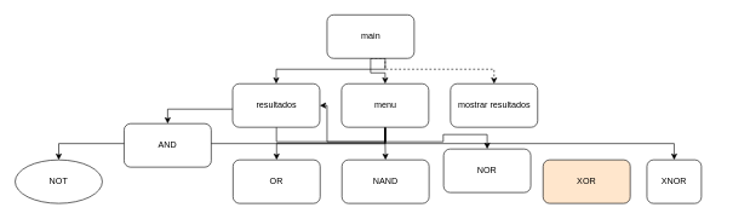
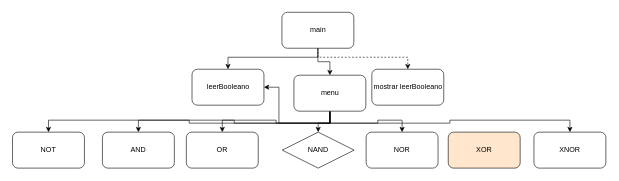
  <mxCell id="0" />
  <mxCell id="1" parent="0" />
  <mxCell id="2" style="edgeStyle=orthogonalEdgeStyle;rounded=0;orthogonalLoop=1;jettySize=auto;html=1;exitX=0.5;exitY=1;exitDx=0;exitDy=0;entryX=0.5;entryY=0;entryDx=0;entryDy=0;" edge="1" parent="1" source="5" target="14"><mxGeometry relative="1" as="geometry"><Array as="points"><mxPoint x="529.5" y="95" /><mxPoint x="379.5" y="95" /></Array></mxGeometry></mxCell>
  <mxCell id="3" style="edgeStyle=orthogonalEdgeStyle;rounded=0;orthogonalLoop=1;jettySize=auto;html=1;exitX=0.5;exitY=1;exitDx=0;exitDy=0;entryX=0.5;entryY=0;entryDx=0;entryDy=0;dashed=1;" edge="1" parent="1" source="5" target="15"><mxGeometry relative="1" as="geometry"><Array as="points"><mxPoint x="529.5" y="95" /><mxPoint x="679.5" y="95" /></Array></mxGeometry></mxCell>
  <mxCell id="4" style="edgeStyle=orthogonalEdgeStyle;rounded=0;orthogonalLoop=1;jettySize=auto;html=1;exitX=0.5;exitY=1;exitDx=0;exitDy=0;entryX=0.5;entryY=0;entryDx=0;entryDy=0;" edge="1" parent="1" source="5" target="13"><mxGeometry relative="1" as="geometry" /></mxCell>
- <mxCell id="5" value="main" style="rounded=1;whiteSpace=wrap;html=1;" vertex="1" parent="1"><mxGeometry x="449.5" y="20" width="120" height="60" as="geometry" /></mxCell>
+ <mxCell id="5" value="main" style="rounded=1;whiteSpace=wrap;html=1;" vertex="1" parent="1"><mxGeometry x="469.5" y="20" width="120" height="60" as="geometry" /></mxCell>
  <mxCell id="6" style="edgeStyle=orthogonalEdgeStyle;rounded=0;orthogonalLoop=1;jettySize=auto;html=1;exitX=0.5;exitY=1;exitDx=0;exitDy=0;entryX=0.5;entryY=0;entryDx=0;entryDy=0;" edge="1" parent="1" source="13" target="18"><mxGeometry relative="1" as="geometry" /></mxCell>
  <mxCell id="7" style="edgeStyle=orthogonalEdgeStyle;rounded=0;orthogonalLoop=1;jettySize=auto;html=1;exitX=0.5;exitY=1;exitDx=0;exitDy=0;entryX=0.5;entryY=0;entryDx=0;entryDy=0;" edge="1" parent="1" source="13" target="17"><mxGeometry relative="1" as="geometry" /></mxCell>
  <mxCell id="8" style="edgeStyle=orthogonalEdgeStyle;rounded=0;orthogonalLoop=1;jettySize=auto;html=1;exitX=0.5;exitY=1;exitDx=0;exitDy=0;entryX=0.5;entryY=0;entryDx=0;entryDy=0;" edge="1" parent="1" source="13" target="16"><mxGeometry relative="1" as="geometry" /></mxCell>
  <mxCell id="9" style="edgeStyle=orthogonalEdgeStyle;rounded=0;orthogonalLoop=1;jettySize=auto;html=1;exitX=0.5;exitY=1;exitDx=0;exitDy=0;entryX=0.5;entryY=0;entryDx=0;entryDy=0;" edge="1" parent="1" source="13" target="19"><mxGeometry relative="1" as="geometry" /></mxCell>
  <mxCell id="10" style="edgeStyle=orthogonalEdgeStyle;rounded=0;orthogonalLoop=1;jettySize=auto;html=1;exitX=0.5;exitY=1;exitDx=0;exitDy=0;" edge="1" parent="1" source="13" target="14"><mxGeometry relative="1" as="geometry" /></mxCell>
  <mxCell id="11" style="edgeStyle=orthogonalEdgeStyle;rounded=0;orthogonalLoop=1;jettySize=auto;html=1;exitX=0.5;exitY=1;exitDx=0;exitDy=0;entryX=0.5;entryY=0;entryDx=0;entryDy=0;" edge="1" parent="1" source="13" target="22"><mxGeometry relative="1" as="geometry" /></mxCell>
  <mxCell id="12" style="edgeStyle=orthogonalEdgeStyle;rounded=0;orthogonalLoop=1;jettySize=auto;html=1;exitX=0.5;exitY=1;exitDx=0;exitDy=0;entryX=0.5;entryY=0;entryDx=0;entryDy=0;" edge="1" parent="1" source="13" target="21"><mxGeometry relative="1" as="geometry" /></mxCell>
- <mxCell id="13" value="menu" style="rounded=1;whiteSpace=wrap;html=1;" vertex="1" parent="1"><mxGeometry x="469.5" y="115" width="120" height="60" as="geometry" /></mxCell>
- <mxCell id="14" value="resultados" style="rounded=1;whiteSpace=wrap;html=1;" vertex="1" parent="1"><mxGeometry x="319.5" y="115" width="120" height="60" as="geometry" /></mxCell>
- <mxCell id="15" value="mostrar resultados" style="rounded=1;whiteSpace=wrap;html=1;" vertex="1" parent="1"><mxGeometry x="619.5" y="115" width="120" height="60" as="geometry" /></mxCell>
- <mxCell id="16" value="AND" style="rounded=1;whiteSpace=wrap;html=1;" vertex="1" parent="1"><mxGeometry x="170" y="170" width="120" height="60" as="geometry" /></mxCell>
- <mxCell id="17" value="OR" style="rounded=1;whiteSpace=wrap;html=1;" vertex="1" parent="1"><mxGeometry x="320" y="220" width="120" height="60" as="geometry" /></mxCell>
- <mxCell id="18" value="NAND" style="rounded=1;whiteSpace=wrap;html=1;" vertex="1" parent="1"><mxGeometry x="470" y="220" width="120" height="60" as="geometry" /></mxCell>
- <mxCell id="19" value="NOR" style="rounded=1;whiteSpace=wrap;html=1;" vertex="1" parent="1"><mxGeometry x="610" y="205" width="120" height="60" as="geometry" /></mxCell>
+ <mxCell id="13" value="menu" style="rounded=1;whiteSpace=wrap;html=1;" vertex="1" parent="1"><mxGeometry x="489.5" y="125" width="120" height="60" as="geometry" /></mxCell>
+ <mxCell id="14" value="leerBooleano" style="rounded=1;whiteSpace=wrap;html=1;" vertex="1" parent="1"><mxGeometry x="319.5" y="115" width="120" height="60" as="geometry" /></mxCell>
+ <mxCell id="15" value="mostrar leerBooleano" style="rounded=1;whiteSpace=wrap;html=1;" vertex="1" parent="1"><mxGeometry x="619.5" y="115" width="120" height="60" as="geometry" /></mxCell>
+ <mxCell id="16" value="AND" style="rounded=1;whiteSpace=wrap;html=1;" vertex="1" parent="1"><mxGeometry x="170" y="220" width="120" height="60" as="geometry" /></mxCell>
+ <mxCell id="17" value="OR" style="rounded=1;whiteSpace=wrap;html=1;" vertex="1" parent="1"><mxGeometry x="310" y="220" width="120" height="60" as="geometry" /></mxCell>
+ <mxCell id="18" value="NAND" style="rhombus;whiteSpace=wrap;html=1;" vertex="1" parent="1"><mxGeometry x="470" y="220" width="120" height="60" as="geometry" /></mxCell>
+ <mxCell id="19" value="NOR" style="rounded=1;whiteSpace=wrap;html=1;" vertex="1" parent="1"><mxGeometry x="610" y="220" width="120" height="60" as="geometry" /></mxCell>
  <mxCell id="20" value="XOR" style="rounded=1;whiteSpace=wrap;html=1;fillColor=#ffe6cc;" vertex="1" parent="1"><mxGeometry x="747" y="220" width="120" height="60" as="geometry" /></mxCell>
- <mxCell id="21" value="XNOR" style="rounded=1;whiteSpace=wrap;html=1;" vertex="1" parent="1"><mxGeometry x="890" y="220" width="75" height="60" as="geometry" /></mxCell>
- <mxCell id="22" value="NOT" style="ellipse;whiteSpace=wrap;html=1;" vertex="1" parent="1"><mxGeometry x="20" y="220" width="120" height="60" as="geometry" /></mxCell>
+ <mxCell id="21" value="XNOR" style="rounded=1;whiteSpace=wrap;html=1;" vertex="1" parent="1"><mxGeometry x="890" y="220" width="120" height="60" as="geometry" /></mxCell>
+ <mxCell id="22" value="NOT" style="rounded=1;whiteSpace=wrap;html=1;" vertex="1" parent="1"><mxGeometry x="20" y="220" width="120" height="60" as="geometry" /></mxCell>
